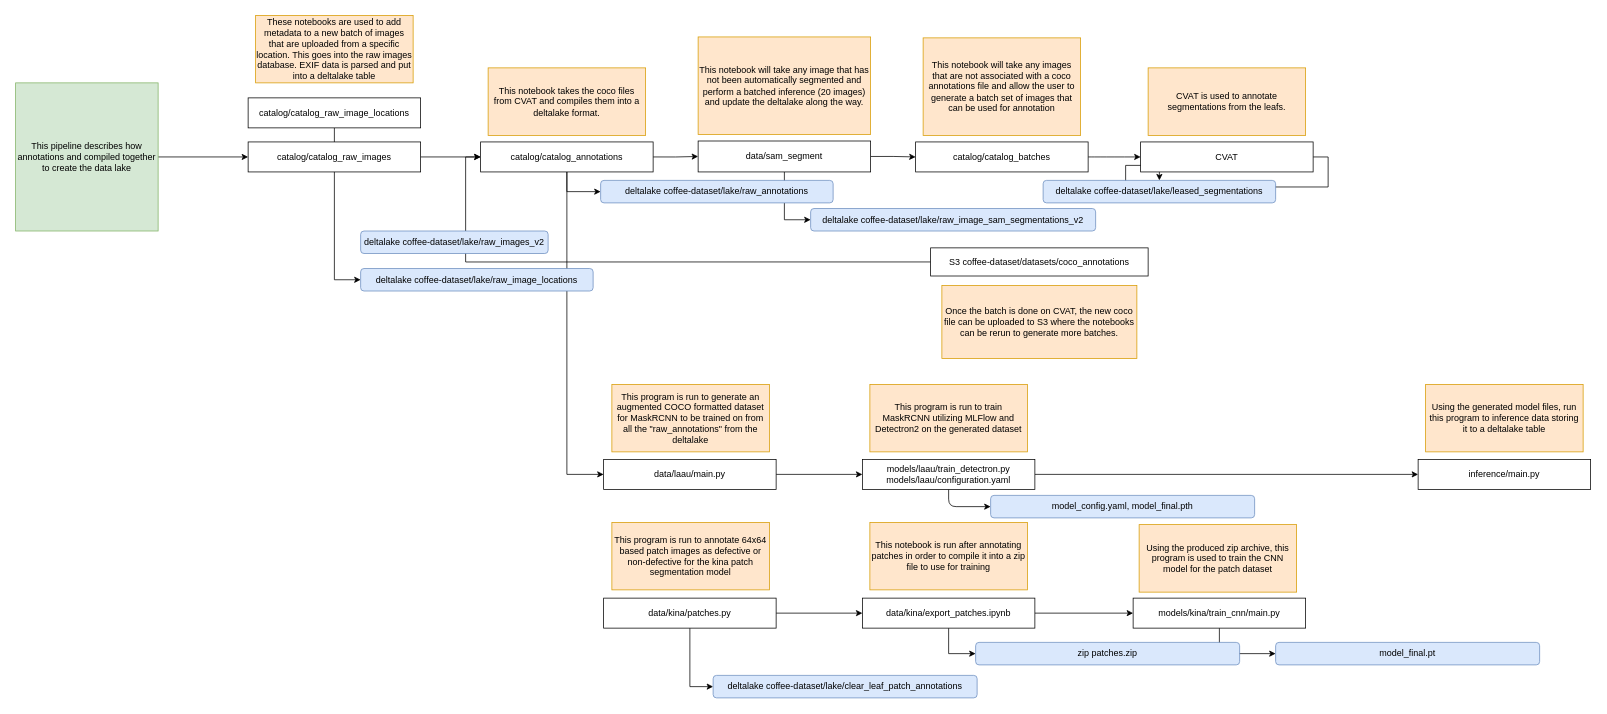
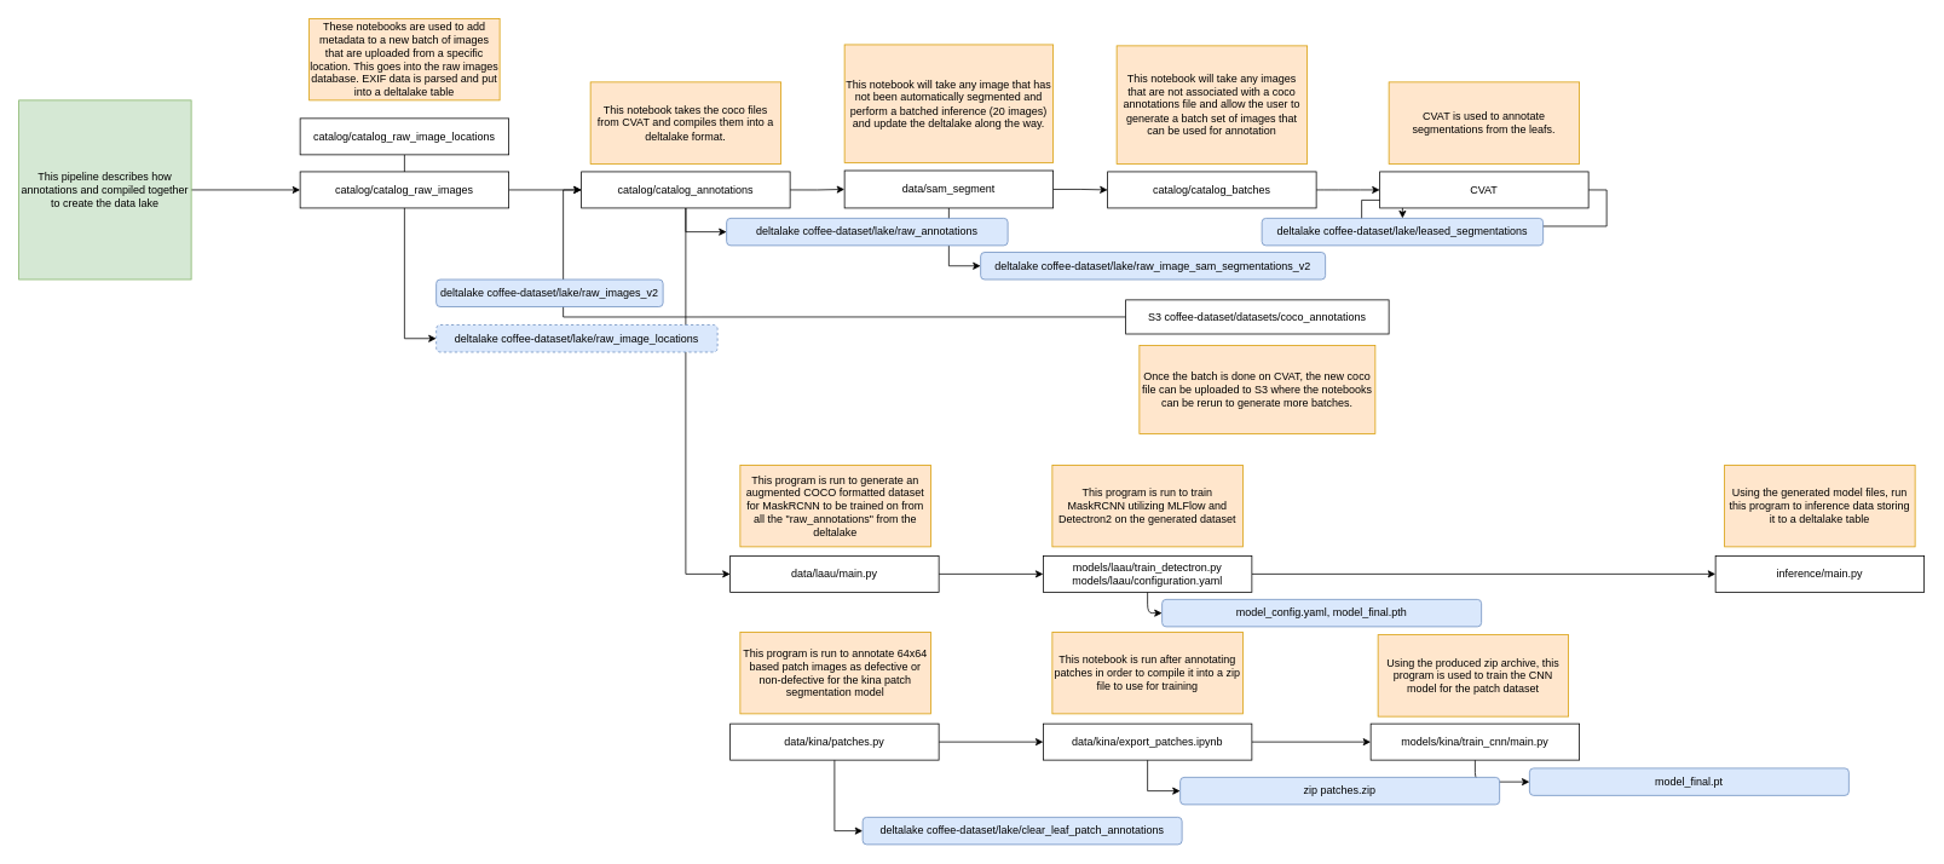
  <mxCell id="0" />
  <mxCell id="1" parent="0" />
  <mxCell id="2" style="edgeStyle=orthogonalEdgeStyle;html=1;exitX=0.5;exitY=1;exitDx=0;exitDy=0;entryX=0;entryY=0.5;entryDx=0;entryDy=0;" edge="1" parent="1" source="50" target="55"><mxGeometry relative="1" as="geometry" /></mxCell>
  <mxCell id="3" style="edgeStyle=orthogonalEdgeStyle;rounded=0;orthogonalLoop=1;jettySize=auto;html=1;exitX=0.5;exitY=1;exitDx=0;exitDy=0;entryX=0;entryY=0.5;entryDx=0;entryDy=0;" parent="1" source="23" target="22" edge="1"><mxGeometry relative="1" as="geometry" /></mxCell>
  <mxCell id="4" style="edgeStyle=orthogonalEdgeStyle;rounded=0;orthogonalLoop=1;jettySize=auto;html=1;exitX=1;exitY=0.5;exitDx=0;exitDy=0;entryX=0;entryY=0.5;entryDx=0;entryDy=0;" parent="1" source="5" target="19" edge="1"><mxGeometry relative="1" as="geometry" /></mxCell>
  <mxCell id="5" value="This pipeline describes how annotations and compiled together to create the data lake" style="rounded=0;whiteSpace=wrap;html=1;fillColor=#d5e8d4;strokeColor=#82b366;" parent="1" vertex="1"><mxGeometry x="20" y="110" width="190" height="197.5" as="geometry" /></mxCell>
  <mxCell id="6" style="edgeStyle=orthogonalEdgeStyle;rounded=0;orthogonalLoop=1;jettySize=auto;html=1;exitX=1;exitY=0.5;exitDx=0;exitDy=0;entryX=0;entryY=0.5;entryDx=0;entryDy=0;" parent="1" source="7" target="11" edge="1"><mxGeometry relative="1" as="geometry" /></mxCell>
  <mxCell id="7" value="data/laau/main.py" style="rounded=0;whiteSpace=wrap;html=1;" parent="1" vertex="1"><mxGeometry x="804" y="612" width="230" height="40" as="geometry" /></mxCell>
  <mxCell id="8" value="This program is run to generate an augmented COCO formatted dataset for MaskRCNN to be trained on from all the &quot;raw_annotations&quot; from the deltalake" style="rounded=0;whiteSpace=wrap;html=1;fillColor=#ffe6cc;strokeColor=#d79b00;" parent="1" vertex="1"><mxGeometry x="815" y="512" width="210" height="90" as="geometry" /></mxCell>
  <mxCell id="9" style="edgeStyle=none;html=1;exitX=1;exitY=0.5;exitDx=0;exitDy=0;entryX=0;entryY=0.5;entryDx=0;entryDy=0;" edge="1" parent="1" source="11" target="52"><mxGeometry relative="1" as="geometry" /></mxCell>
  <mxCell id="10" style="edgeStyle=orthogonalEdgeStyle;html=1;exitX=0.5;exitY=1;exitDx=0;exitDy=0;entryX=0;entryY=0.5;entryDx=0;entryDy=0;" edge="1" parent="1" source="11" target="54"><mxGeometry relative="1" as="geometry" /></mxCell>
  <mxCell id="11" value="models/laau/train_detectron.py&lt;br&gt;models/laau/configuration.yaml" style="rounded=0;whiteSpace=wrap;html=1;" parent="1" vertex="1"><mxGeometry x="1149" y="612" width="230" height="40" as="geometry" /></mxCell>
  <mxCell id="12" value="This program is run to train MaskRCNN utilizing MLFlow and Detectron2 on the generated dataset" style="rounded=0;whiteSpace=wrap;html=1;fillColor=#ffe6cc;strokeColor=#d79b00;" parent="1" vertex="1"><mxGeometry x="1159" y="512" width="210" height="90" as="geometry" /></mxCell>
  <mxCell id="13" style="edgeStyle=orthogonalEdgeStyle;rounded=0;orthogonalLoop=1;jettySize=auto;html=1;exitX=0.5;exitY=1;exitDx=0;exitDy=0;entryX=0;entryY=0.5;entryDx=0;entryDy=0;" parent="1" source="16" target="37" edge="1"><mxGeometry relative="1" as="geometry"><mxPoint x="860" y="420" as="targetPoint" /></mxGeometry></mxCell>
  <mxCell id="14" style="edgeStyle=orthogonalEdgeStyle;rounded=0;orthogonalLoop=1;jettySize=auto;html=1;exitX=1;exitY=0.5;exitDx=0;exitDy=0;entryX=0;entryY=0.5;entryDx=0;entryDy=0;" parent="1" source="16" target="35" edge="1"><mxGeometry relative="1" as="geometry" /></mxCell>
  <mxCell id="15" style="edgeStyle=orthogonalEdgeStyle;rounded=0;orthogonalLoop=1;jettySize=auto;html=1;exitX=0.5;exitY=1;exitDx=0;exitDy=0;entryX=0;entryY=0.5;entryDx=0;entryDy=0;" parent="1" source="16" target="7" edge="1"><mxGeometry relative="1" as="geometry" /></mxCell>
  <mxCell id="16" value="catalog/catalog_annotations" style="rounded=0;whiteSpace=wrap;html=1;" parent="1" vertex="1"><mxGeometry x="640" y="188.75" width="230" height="40" as="geometry" /></mxCell>
  <mxCell id="17" value="This notebook takes the coco files from CVAT and compiles them into a deltalake format." style="rounded=0;whiteSpace=wrap;html=1;fillColor=#ffe6cc;strokeColor=#d79b00;" parent="1" vertex="1"><mxGeometry x="650" y="90" width="210" height="90" as="geometry" /></mxCell>
  <mxCell id="18" style="edgeStyle=orthogonalEdgeStyle;rounded=0;orthogonalLoop=1;jettySize=auto;html=1;exitX=1;exitY=0.5;exitDx=0;exitDy=0;entryX=0;entryY=0.5;entryDx=0;entryDy=0;" parent="1" source="19" target="16" edge="1"><mxGeometry relative="1" as="geometry" /></mxCell>
  <mxCell id="19" value="catalog/catalog_raw_images" style="rounded=0;whiteSpace=wrap;html=1;" parent="1" vertex="1"><mxGeometry x="330" y="188.75" width="230" height="40" as="geometry" /></mxCell>
  <mxCell id="20" value="These notebooks are used to add metadata to a new batch of images that are uploaded from a specific location. This goes into the raw images database. EXIF data is parsed and put into a deltalake table" style="rounded=0;whiteSpace=wrap;html=1;fillColor=#ffe6cc;strokeColor=#d79b00;" parent="1" vertex="1"><mxGeometry x="340" y="20" width="210" height="90" as="geometry" /></mxCell>
  <mxCell id="21" value="CVAT is used to annotate segmentations from the leafs." style="rounded=0;whiteSpace=wrap;html=1;fillColor=#ffe6cc;strokeColor=#d79b00;" parent="1" vertex="1"><mxGeometry x="1530" y="90" width="210" height="90" as="geometry" /></mxCell>
- <mxCell id="22" value="deltalake coffee-dataset/lake/raw_image_locations" style="rounded=1;whiteSpace=wrap;html=1;fillColor=#dae8fc;strokeColor=#6c8ebf;" parent="1" vertex="1"><mxGeometry x="480" y="357.5" width="310" height="30" as="geometry" /></mxCell>
+ <mxCell id="22" value="deltalake coffee-dataset/lake/raw_image_locations" style="rounded=1;whiteSpace=wrap;html=1;fillColor=#dae8fc;strokeColor=#6c8ebf;dashed=1;" parent="1" vertex="1"><mxGeometry x="480" y="357.5" width="310" height="30" as="geometry" /></mxCell>
  <mxCell id="23" value="catalog/catalog_raw_image_locations" style="rounded=0;whiteSpace=wrap;html=1;" parent="1" vertex="1"><mxGeometry x="330" y="130" width="230" height="40" as="geometry" /></mxCell>
  <mxCell id="24" style="edgeStyle=orthogonalEdgeStyle;rounded=0;orthogonalLoop=1;jettySize=auto;html=1;exitX=1;exitY=0.5;exitDx=0;exitDy=0;" parent="1" source="25" target="39" edge="1"><mxGeometry relative="1" as="geometry" /></mxCell>
  <mxCell id="25" value="CVAT" style="rounded=0;whiteSpace=wrap;html=1;" parent="1" vertex="1"><mxGeometry x="1520" y="188.75" width="230" height="40" as="geometry" /></mxCell>
  <mxCell id="26" style="edgeStyle=orthogonalEdgeStyle;rounded=0;orthogonalLoop=1;jettySize=auto;html=1;exitX=1;exitY=0.5;exitDx=0;exitDy=0;entryX=0;entryY=0.5;entryDx=0;entryDy=0;curved=1;" parent="1" source="27" target="25" edge="1"><mxGeometry relative="1" as="geometry" /></mxCell>
  <mxCell id="27" value="catalog/catalog_batches" style="rounded=0;whiteSpace=wrap;html=1;" parent="1" vertex="1"><mxGeometry x="1220" y="188.75" width="230" height="40" as="geometry" /></mxCell>
  <mxCell id="28" value="This notebook will take any images that are not associated with a coco annotations file and allow the user to generate a batch set of images that can be used for annotation" style="rounded=0;whiteSpace=wrap;html=1;fillColor=#ffe6cc;strokeColor=#d79b00;" parent="1" vertex="1"><mxGeometry x="1230" y="50" width="210" height="130" as="geometry" /></mxCell>
  <mxCell id="29" style="edgeStyle=orthogonalEdgeStyle;rounded=0;orthogonalLoop=1;jettySize=auto;html=1;exitX=0;exitY=0.5;exitDx=0;exitDy=0;entryX=0;entryY=0.5;entryDx=0;entryDy=0;" parent="1" source="30" target="16" edge="1"><mxGeometry relative="1" as="geometry" /></mxCell>
  <mxCell id="30" value="S3 coffee-dataset/datasets/coco_annotations" style="rounded=0;whiteSpace=wrap;html=1;" parent="1" vertex="1"><mxGeometry x="1240" y="330" width="290" height="37.5" as="geometry" /></mxCell>
  <mxCell id="31" value="Once the batch is done on CVAT, the new coco file can be uploaded to S3 where the notebooks can be rerun to generate more batches." style="rounded=0;whiteSpace=wrap;html=1;fillColor=#ffe6cc;strokeColor=#d79b00;" parent="1" vertex="1"><mxGeometry x="1255" y="380" width="260" height="97.5" as="geometry" /></mxCell>
  <mxCell id="32" value="deltalake coffee-dataset/lake/raw_images_v2" style="rounded=1;whiteSpace=wrap;html=1;fillColor=#dae8fc;strokeColor=#6c8ebf;" parent="1" vertex="1"><mxGeometry x="480" y="307.5" width="250" height="30" as="geometry" /></mxCell>
  <mxCell id="33" style="edgeStyle=orthogonalEdgeStyle;rounded=0;orthogonalLoop=1;jettySize=auto;html=1;exitX=1;exitY=0.5;exitDx=0;exitDy=0;entryX=0;entryY=0.5;entryDx=0;entryDy=0;" parent="1" source="35" target="27" edge="1"><mxGeometry relative="1" as="geometry" /></mxCell>
  <mxCell id="34" style="edgeStyle=orthogonalEdgeStyle;rounded=0;orthogonalLoop=1;jettySize=auto;html=1;exitX=0.5;exitY=1;exitDx=0;exitDy=0;entryX=0;entryY=0.5;entryDx=0;entryDy=0;" parent="1" source="35" target="36" edge="1"><mxGeometry relative="1" as="geometry" /></mxCell>
  <mxCell id="35" value="data/sam_segment" style="rounded=0;whiteSpace=wrap;html=1;" parent="1" vertex="1"><mxGeometry x="930" y="187.5" width="230" height="41.25" as="geometry" /></mxCell>
  <mxCell id="36" value="deltalake coffee-dataset/lake/raw_image_sam_segmentations_v2" style="rounded=1;whiteSpace=wrap;html=1;fillColor=#dae8fc;strokeColor=#6c8ebf;" parent="1" vertex="1"><mxGeometry x="1080" y="277.5" width="380" height="30" as="geometry" /></mxCell>
  <mxCell id="37" value="deltalake coffee-dataset/lake/raw_annotations" style="rounded=1;whiteSpace=wrap;html=1;fillColor=#dae8fc;strokeColor=#6c8ebf;" parent="1" vertex="1"><mxGeometry x="800" y="240" width="310" height="30" as="geometry" /></mxCell>
  <mxCell id="38" value="This notebook will take any image that has not been automatically segmented and perform a batched inference (20 images) and update the deltalake along the way." style="rounded=0;whiteSpace=wrap;html=1;fillColor=#ffe6cc;strokeColor=#d79b00;" parent="1" vertex="1"><mxGeometry x="930" y="48.75" width="230" height="130" as="geometry" /></mxCell>
  <mxCell id="39" value="deltalake coffee-dataset/lake/leased_segmentations" style="rounded=1;whiteSpace=wrap;html=1;fillColor=#dae8fc;strokeColor=#6c8ebf;" parent="1" vertex="1"><mxGeometry x="1390" y="240" width="310" height="30" as="geometry" /></mxCell>
  <mxCell id="40" style="edgeStyle=orthogonalEdgeStyle;rounded=0;orthogonalLoop=1;jettySize=auto;html=1;exitX=1;exitY=0.5;exitDx=0;exitDy=0;" parent="1" source="42" target="46" edge="1"><mxGeometry relative="1" as="geometry" /></mxCell>
  <mxCell id="41" style="edgeStyle=orthogonalEdgeStyle;rounded=0;orthogonalLoop=1;jettySize=auto;html=1;exitX=0.5;exitY=1;exitDx=0;exitDy=0;entryX=0;entryY=0.5;entryDx=0;entryDy=0;" parent="1" source="42" target="48" edge="1"><mxGeometry relative="1" as="geometry" /></mxCell>
  <mxCell id="42" value="data/kina/patches.py" style="rounded=0;whiteSpace=wrap;html=1;" parent="1" vertex="1"><mxGeometry x="804" y="797" width="230" height="40" as="geometry" /></mxCell>
  <mxCell id="43" value="This program is run to annotate 64x64 based patch images as defective or non-defective for the kina patch segmentation model" style="rounded=0;whiteSpace=wrap;html=1;fillColor=#ffe6cc;strokeColor=#d79b00;" parent="1" vertex="1"><mxGeometry x="815" y="696" width="210" height="90" as="geometry" /></mxCell>
  <mxCell id="44" style="edgeStyle=orthogonalEdgeStyle;rounded=0;orthogonalLoop=1;jettySize=auto;html=1;exitX=0.5;exitY=1;exitDx=0;exitDy=0;entryX=0;entryY=0.5;entryDx=0;entryDy=0;" parent="1" source="46" target="49" edge="1"><mxGeometry relative="1" as="geometry" /></mxCell>
  <mxCell id="45" style="edgeStyle=orthogonalEdgeStyle;rounded=0;orthogonalLoop=1;jettySize=auto;html=1;exitX=1;exitY=0.5;exitDx=0;exitDy=0;entryX=0;entryY=0.5;entryDx=0;entryDy=0;" parent="1" source="46" target="50" edge="1"><mxGeometry relative="1" as="geometry" /></mxCell>
  <mxCell id="46" value="data/kina/export_patches.ipynb" style="rounded=0;whiteSpace=wrap;html=1;" parent="1" vertex="1"><mxGeometry x="1149" y="797" width="230" height="40" as="geometry" /></mxCell>
  <mxCell id="47" value="This notebook is run after annotating patches in order to compile it into a zip file to use for training" style="rounded=0;whiteSpace=wrap;html=1;fillColor=#ffe6cc;strokeColor=#d79b00;" parent="1" vertex="1"><mxGeometry x="1159" y="696" width="210" height="90" as="geometry" /></mxCell>
  <mxCell id="48" value="deltalake coffee-dataset/lake/clear_leaf_patch_annotations" style="rounded=1;whiteSpace=wrap;html=1;fillColor=#dae8fc;strokeColor=#6c8ebf;" parent="1" vertex="1"><mxGeometry x="950" y="900" width="352" height="30" as="geometry" /></mxCell>
  <mxCell id="49" value="zip patches.zip" style="rounded=1;whiteSpace=wrap;html=1;fillColor=#dae8fc;strokeColor=#6c8ebf;" parent="1" vertex="1"><mxGeometry x="1300" y="856" width="352" height="30" as="geometry" /></mxCell>
  <mxCell id="50" value="models/kina/train_cnn/main.py" style="rounded=0;whiteSpace=wrap;html=1;" parent="1" vertex="1"><mxGeometry x="1510" y="797" width="230" height="40" as="geometry" /></mxCell>
  <mxCell id="51" value="Using the produced zip archive, this program is used to train the CNN model for the patch dataset" style="rounded=0;whiteSpace=wrap;html=1;fillColor=#ffe6cc;strokeColor=#d79b00;" parent="1" vertex="1"><mxGeometry x="1518" y="699" width="210" height="90" as="geometry" /></mxCell>
  <mxCell id="52" value="inference/main.py" style="rounded=0;whiteSpace=wrap;html=1;" vertex="1" parent="1"><mxGeometry x="1890" y="612" width="230" height="40" as="geometry" /></mxCell>
  <mxCell id="53" value="Using the generated model files, run this program to inference data storing it to a deltalake table" style="rounded=0;whiteSpace=wrap;html=1;fillColor=#ffe6cc;strokeColor=#d79b00;" vertex="1" parent="1"><mxGeometry x="1900" y="512" width="210" height="90" as="geometry" /></mxCell>
- <mxCell id="54" value="model_config.yaml, model_final.pth" style="rounded=1;whiteSpace=wrap;html=1;fillColor=#dae8fc;strokeColor=#6c8ebf;" vertex="1" parent="1"><mxGeometry x="1320" y="660" width="352" height="30" as="geometry" /></mxCell>
- <mxCell id="55" value="model_final.pt" style="rounded=1;whiteSpace=wrap;html=1;fillColor=#dae8fc;strokeColor=#6c8ebf;" vertex="1" parent="1"><mxGeometry x="1700" y="856" width="352" height="30" as="geometry" /></mxCell>
+ <mxCell id="54" value="model_config.yaml, model_final.pth" style="rounded=1;whiteSpace=wrap;html=1;fillColor=#dae8fc;strokeColor=#6c8ebf;" vertex="1" parent="1"><mxGeometry x="1280" y="660" width="352" height="30" as="geometry" /></mxCell>
+ <mxCell id="55" value="model_final.pt" style="rounded=1;whiteSpace=wrap;html=1;fillColor=#dae8fc;strokeColor=#6c8ebf;" vertex="1" parent="1"><mxGeometry x="1685" y="846" width="352" height="30" as="geometry" /></mxCell>
